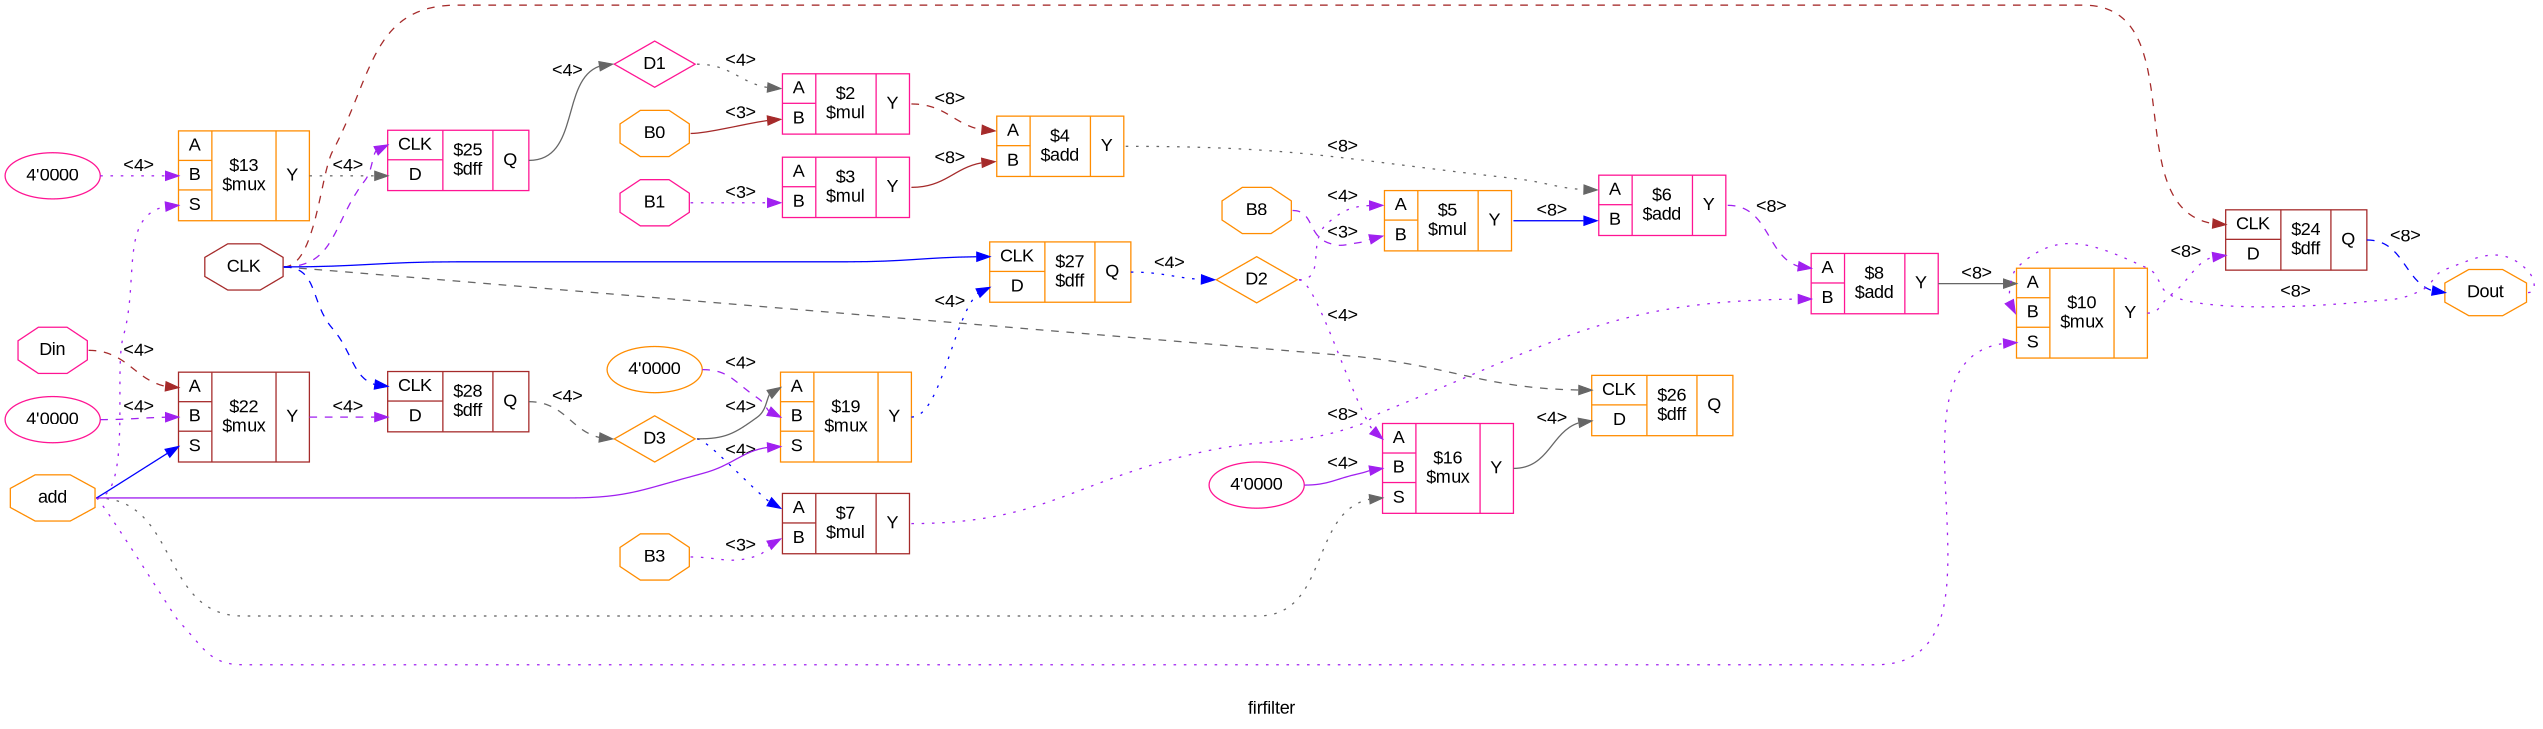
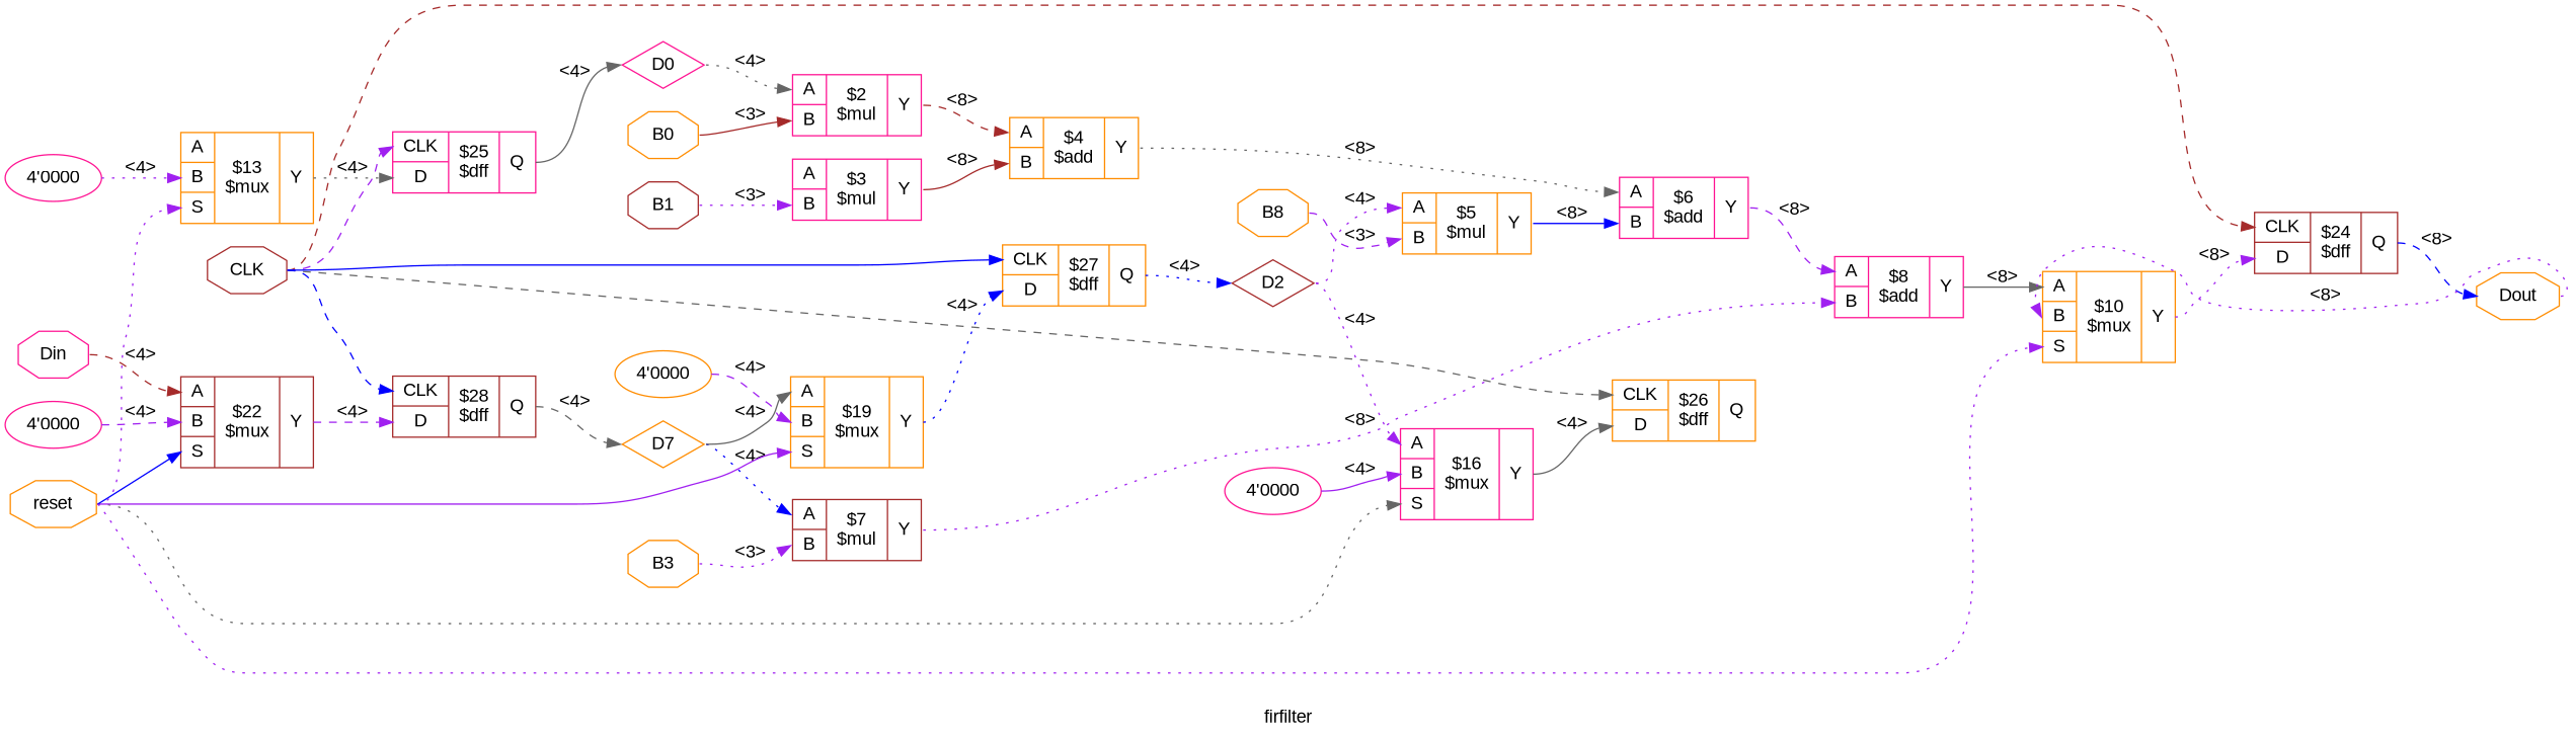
  digraph {
    fontname="Liberation Sans"
    label=firfilter
    rankdir=LR
    remincross=true
    node [color=darkorange fontname="Liberation Sans" shape=record]
    edge [color=purple fontname="Liberation Sans" headport="p27:w" style=dotted tailport=e]
    n1 [fontcolor=black label=B0 shape=octagon]
    n2 [color=deeppink label="{{<p26> A|<p27> B}|$2\n$mul|{<p28> Y}}"]
    n3 [label="{{<p26> A|<p27> B}|$4\n$add|{<p28> Y}}"]
-   n4 [color=deeppink fontcolor=black label=B1 shape=octagon]
+   n4 [color=brown fontcolor=black label=B1 shape=octagon]
    n5 [color=deeppink label="{{<p26> A|<p27> B}|$3\n$mul|{<p28> Y}}"]
    n6 [fontcolor=black label=B8 shape=octagon]
    n7 [label="{{<p26> A|<p27> B}|$5\n$mul|{<p28> Y}}"]
    n8 [color=deeppink label="{{<p26> A|<p27> B}|$6\n$add|{<p28> Y}}"]
    n9 [fontcolor=black label=B3 shape=octagon]
    n10 [color=brown label="{{<p26> A|<p27> B}|$7\n$mul|{<p28> Y}}"]
    n11 [color=deeppink label="{{<p26> A|<p27> B}|$8\n$add|{<p28> Y}}"]
    n12 [color=brown fontcolor=black label=CLK shape=octagon]
    n13 [color=brown label="{{<p18> CLK|<p36> D}|$24\n$dff|{<p37> Q}}"]
    n14 [color=deeppink label="{{<p18> CLK|<p36> D}|$25\n$dff|{<p37> Q}}"]
    n15 [label="{{<p18> CLK|<p36> D}|$26\n$dff|{<p37> Q}}"]
    n16 [label="{{<p18> CLK|<p36> D}|$27\n$dff|{<p37> Q}}"]
    n17 [color=brown label="{{<p18> CLK|<p36> D}|$28\n$dff|{<p37> Q}}"]
    n18 [fontcolor=black label=Dout shape=octagon]
-   n19 [color=deeppink fontcolor=black label=D1 shape=diamond]
-   n20 [fontcolor=black label=D2 shape=diamond]
-   n21 [fontcolor=black label=D3 shape=diamond]
+   n19 [color=deeppink fontcolor=black label=D0 shape=diamond]
+   n20 [color=brown fontcolor=black label=D2 shape=diamond]
+   n21 [fontcolor=black label=D7 shape=diamond]
    n22 [label="{{<p26> A|<p27> B|<p43> S}|$13\n$mux|{<p28> Y}}"]
    n23 [color=deeppink label="{{<p26> A|<p27> B|<p43> S}|$16\n$mux|{<p28> Y}}"]
    n24 [label="{{<p26> A|<p27> B|<p43> S}|$19\n$mux|{<p28> Y}}"]
    n25 [color=deeppink fontcolor=black label=Din shape=octagon]
    n26 [color=brown label="{{<p26> A|<p27> B|<p43> S}|$22\n$mux|{<p28> Y}}"]
    n27 [label="{{<p26> A|<p27> B|<p43> S}|$10\n$mux|{<p28> Y}}"]
-   n28 [fontcolor=black label=add shape=octagon]
+   n28 [fontcolor=black label=reset shape=octagon]
    n29 [color=deeppink label="4'0000" shape=""]
    n30 [color=deeppink label="4'0000" shape=""]
    n31 [label="4'0000" shape=""]
    n32 [color=deeppink label="4'0000" shape=""]
    n1 -> n2 [color=brown label="<3>" style=solid]
    n2 -> n3 [color=brown headport="p26:w" label="<8>" style=dashed tailport="p28:e"]
    n3 -> n8 [color=gray40 headport="p26:w" label="<8>" tailport="p28:e"]
    n4 -> n5 [label="<3>"]
    n5 -> n3 [color=brown label="<8>" style=solid tailport="p28:e"]
    n6 -> n7 [label="<3>" style=dashed]
    n7 -> n8 [color=blue label="<8>" style=solid tailport="p28:e"]
    n8 -> n11 [headport="p26:w" label="<8>" style=dashed tailport="p28:e"]
    n9 -> n10 [label="<3>"]
    n10 -> n11 [label="<8>" tailport="p28:e"]
    n11 -> n27 [color=gray40 headport="p26:w" label="<8>" style=solid tailport="p28:e"]
    n12 -> n13 [color=brown headport="p18:w" style=dashed]
    n12 -> n14 [headport="p18:w" style=dashed]
    n12 -> n15 [color=gray40 headport="p18:w" style=dashed]
    n12 -> n16 [color=blue headport="p18:w" style=solid]
    n12 -> n17 [color=blue headport="p18:w" style=dashed]
    n13 -> n18 [color=blue headport=w label="<8>" style=dashed tailport="p37:e"]
    n14 -> n19 [color=gray40 headport=w label="<4>" style=solid tailport="p37:e"]
    n16 -> n20 [color=blue headport=w label="<4>" tailport="p37:e"]
    n17 -> n21 [color=gray40 headport=w label="<4>" style=dashed tailport="p37:e"]
    n18 -> n27 [label="<8>"]
    n19 -> n2 [color=gray40 headport="p26:w" label="<4>"]
    n20 -> n7 [headport="p26:w" label="<4>"]
    n20 -> n23 [headport="p26:w" label="<4>"]
    n21 -> n10 [color=blue headport="p26:w" label="<4>"]
    n21 -> n24 [color=gray40 headport="p26:w" label="<4>" style=solid]
    n22 -> n14 [color=gray40 headport="p36:w" label="<4>" tailport="p28:e"]
    n23 -> n15 [color=gray40 headport="p36:w" label="<4>" style=solid tailport="p28:e"]
    n24 -> n16 [color=blue headport="p36:w" label="<4>" tailport="p28:e"]
    n25 -> n26 [color=brown headport="p26:w" label="<4>" style=dashed]
    n26 -> n17 [headport="p36:w" label="<4>" style=dashed tailport="p28:e"]
    n27 -> n13 [headport="p36:w" label="<8>" tailport="p28:e"]
    n28 -> n22 [headport="p43:w"]
    n28 -> n23 [color=gray40 headport="p43:w"]
    n28 -> n24 [headport="p43:w" style=solid]
    n28 -> n26 [color=blue headport="p43:w" style=solid]
    n28 -> n27 [headport="p43:w"]
    n29 -> n22 [label="<4>"]
    n30 -> n23 [label="<4>" style=solid]
    n31 -> n24 [label="<4>" style=dashed]
    n32 -> n26 [label="<4>" style=dashed]
  }
